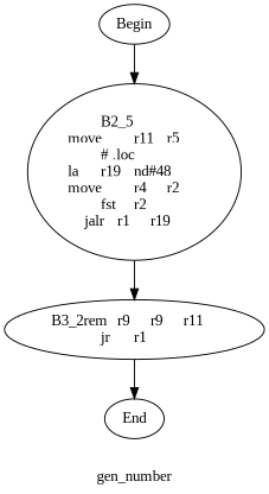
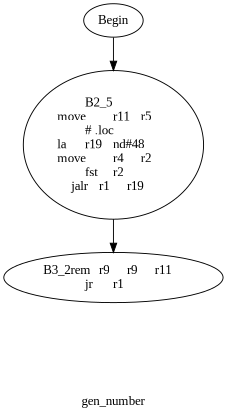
  digraph {
    color=purple
    label=gen_number
    style=dashed
    fontname="Liberation Serif"
    node [fontname="Liberation Serif"]
    edge [fontname="Liberation Serif"]
    n1 [label=Begin]
    n2 [label="B2_5	\nmove	r11	r5	\n# .loc	\nla	r19	nd#48	\nmove	r4	r2	\nfst	r2	\njalr	r1	r19	\n"]
    n3 [label="B3_2rem	r9	r9	r11	\njr	r1	\n"]
-   n4 [label=End]
    n1 -> n2
    n2 -> n3
-   n3 -> n4
  }
